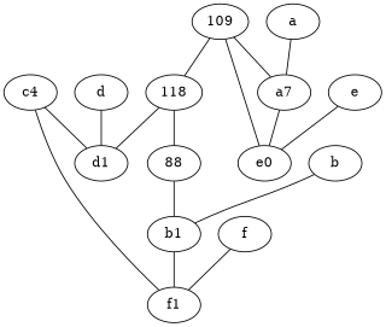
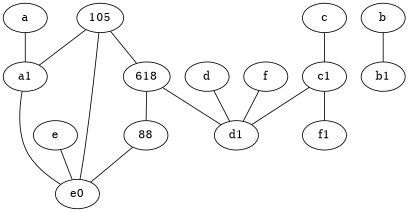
  graph {
    node [labelfontsize=50]
    88
    b1
    f1
-   c1 [label=c4]
+   c1
    d1
-   105 [label=109]
-   118
-   a1 [label=a7]
+   105
+   118 [label=618]
+   a1
    n9 [label=e0]
+   c
    e
    a
    b
    d
    f
-   88 -- b1
-   b1 -- f1
+   88 -- n9
    c1 -- f1
    c1 -- d1
    105 -- 118
    105 -- a1
    105 -- n9
    118 -- 88
    118 -- d1
    a1 -- n9
+   c -- c1
    e -- n9
    a -- a1
    b -- b1
    d -- d1
-   f -- f1
+   f -- d1
  }
